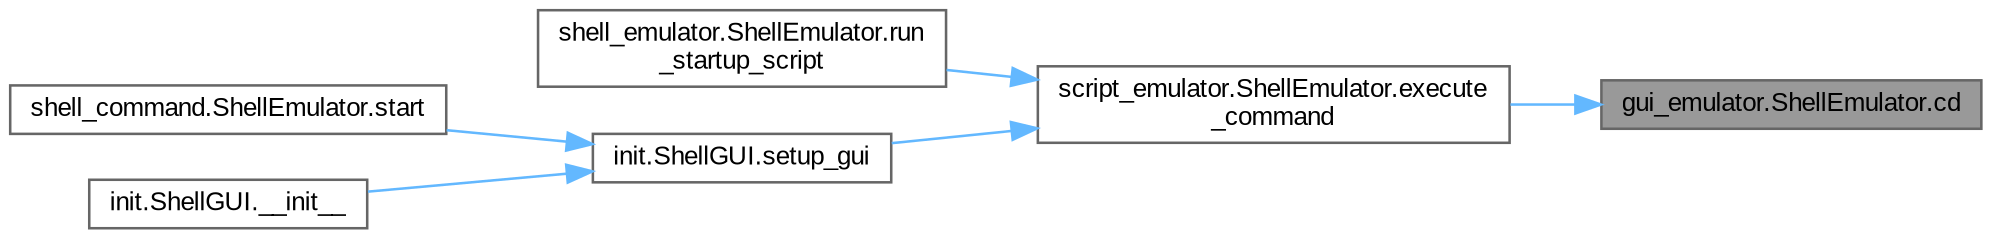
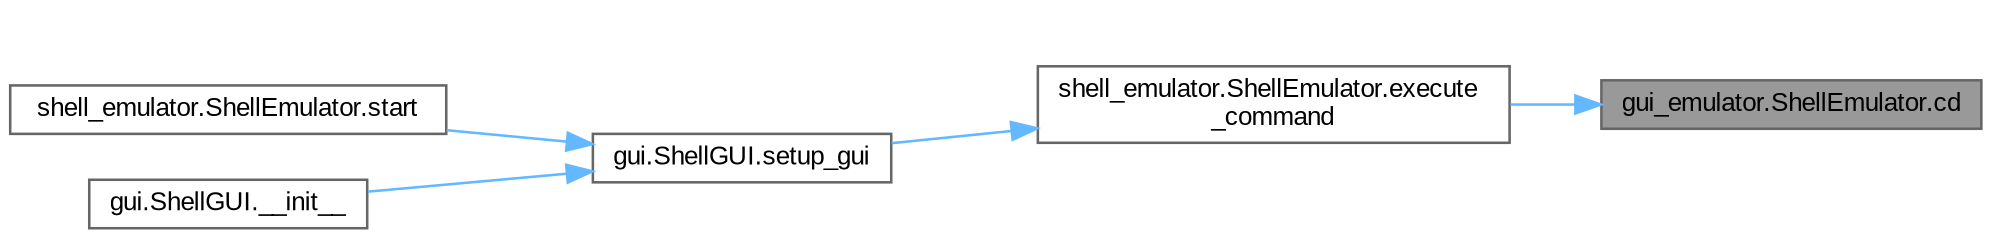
  digraph {
    fontname="Liberation Sans"
    rankdir=RL
    node [color=grey40 fillcolor=white fontname="Liberation Sans" fontsize=10 shape=box style=filled]
    edge [color=steelblue1 dir=back fontname="Liberation Sans" fontsize=10 labelfontname=Helvetica labelfontsize=10 style=solid]
    n1 [color=gray40 fillcolor=grey60 fontcolor=black height=0.2 label="gui_emulator.ShellEmulator.cd" width=0.4]
-   n2 [height=0.2 label="script_emulator.ShellEmulator.execute\l_command" width=0.4]
-   n3 [height=0.2 label="shell_emulator.ShellEmulator.run\l_startup_script" width=0.4]
-   n4 [height=0.2 label="init.ShellGUI.setup_gui" width=0.4]
-   n5 [height=0.2 label="shell_command.ShellEmulator.start" width=0.4]
-   n6 [height=0.2 label="init.ShellGUI.__init__" width=0.4]
+   n2 [height=0.2 label="shell_emulator.ShellEmulator.execute\l_command" width=0.4]
+   n4 [height=0.2 label="gui.ShellGUI.setup_gui" width=0.4]
+   n5 [height=0.2 label="shell_emulator.ShellEmulator.start" width=0.4]
+   n6 [height=0.2 label="gui.ShellGUI.__init__" width=0.4]
    n1 -> n2
-   n2 -> n3
    n2 -> n4
    n4 -> n5
    n4 -> n6
  }
